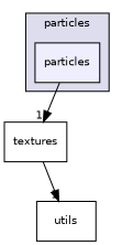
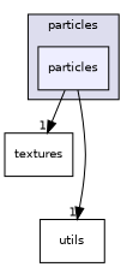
  digraph {
    compound=true
    node [fontname=Helvetica fontsize=10 shape=box]
    edge [headlabel=1 labeldistance=1.5 labelfontname=Helvetica labelfontsize=10]
    n1 [fillcolor="#eeeeff" label=particles pencolor=black style=filled]
    n2 [label=textures]
    n3 [label=utils]
    subgraph cluster_1 {
      bgcolor="#ddddee"
      fontname=Helvetica
      fontsize=10
      label=particles
      pencolor=black
      n1
    }
    n1 -> n2
-   n2 -> n3
+   n1 -> n3
  }
